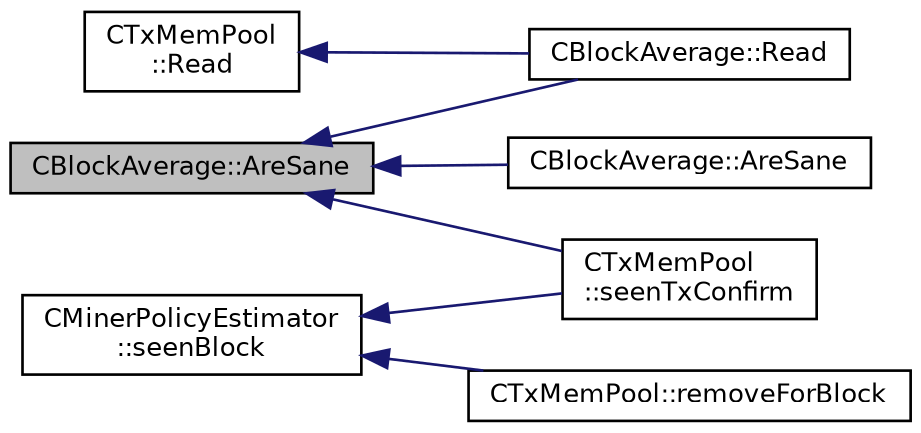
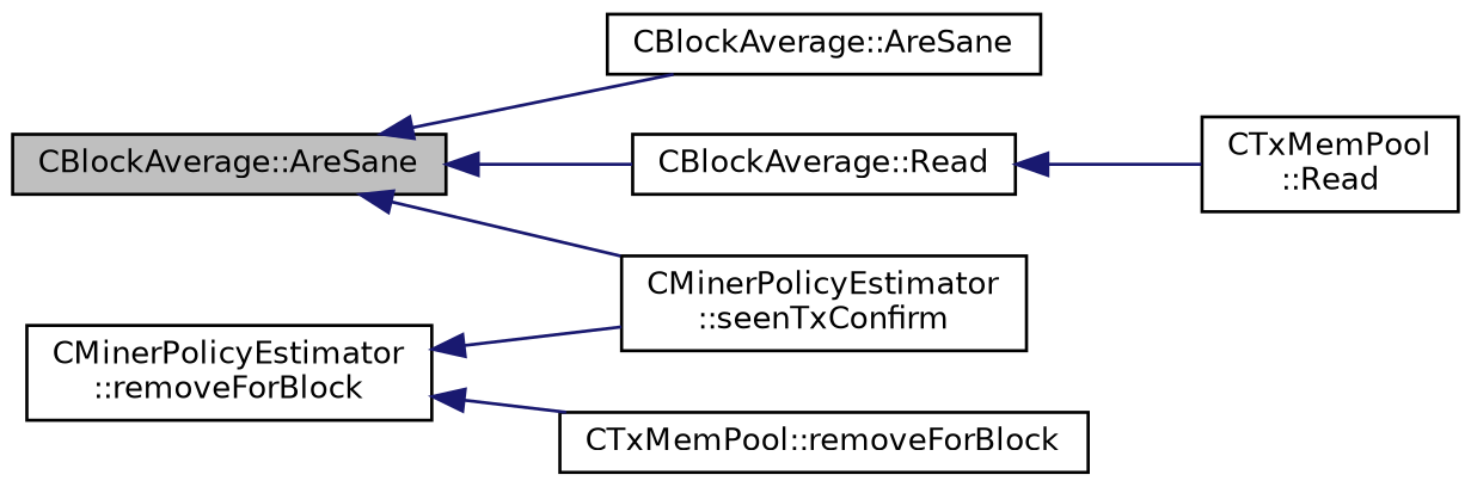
  digraph {
    rankdir=LR
    node [color=black fillcolor=white fontname=Helvetica fontsize=10 shape=record style=filled]
    edge [color=midnightblue dir=back fontname=Helvetica fontsize=10 labelfontname=Helvetica labelfontsize=10 style=solid]
    n1 [fillcolor=grey75 fontcolor=black height=0.2 label="CBlockAverage::AreSane" width=0.4]
    n2 [height=0.2 label="CBlockAverage::AreSane" width=0.4]
    n3 [height=0.2 label="CBlockAverage::Read" width=0.4]
-   n4 [height=0.2 label="CTxMemPool\l::seenTxConfirm" width=0.4]
+   n4 [height=0.2 label="CMinerPolicyEstimator\l::seenTxConfirm" width=0.4]
    n5 [height=0.2 label="CTxMemPool\l::Read" width=0.4]
-   n6 [height=0.2 label="CMinerPolicyEstimator\l::seenBlock" width=0.4]
+   n6 [height=0.2 label="CMinerPolicyEstimator\l::removeForBlock" width=0.4]
    n7 [height=0.2 label="CTxMemPool::removeForBlock" width=0.4]
    n1 -> n2
    n1 -> n3
    n1 -> n4
-   n5 -> n3
+   n3 -> n5
    n6 -> n4
    n6 -> n7
  }
